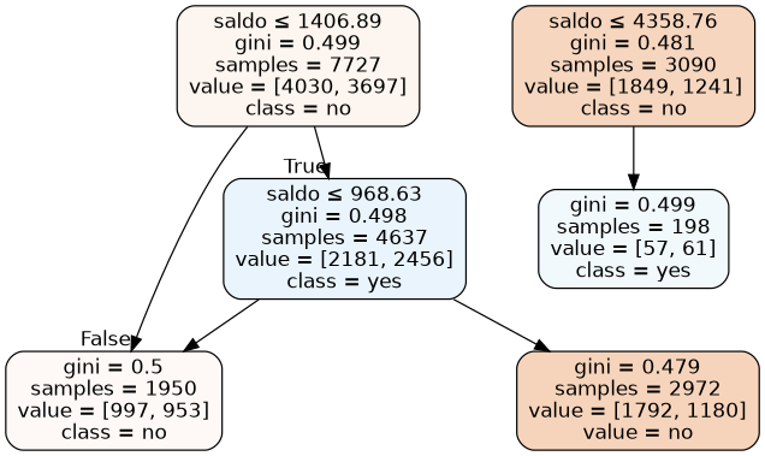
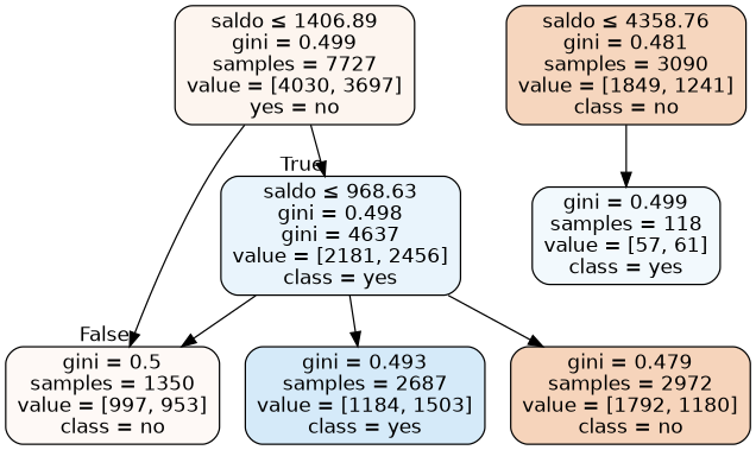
  digraph {
    node [color=black fontname=helvetica shape=box style="filled, rounded"]
    edge [fontname=helvetica]
-   n1 [fillcolor="#fdf5ef" label=<saldo &le; 1406.89<br/>gini = 0.499<br/>samples = 7727<br/>value = [4030, 3697]<br/>class = no>]
-   n2 [fillcolor="#e9f4fc" label=<saldo &le; 968.63<br/>gini = 0.498<br/>samples = 4637<br/>value = [2181, 2456]<br/>class = yes>]
-   n3 [fillcolor="#fef9f6" label=<gini = 0.5<br/>samples = 1950<br/>value = [997, 953]<br/>class = no>]
-   n5 [fillcolor="#f6d4bb" label=<gini = 0.479<br/>samples = 2972<br/>value = [1792, 1180]<br/>value = no>]
+   n1 [fillcolor="#fdf5ef" label=<saldo &le; 1406.89<br/>gini = 0.499<br/>samples = 7727<br/>value = [4030, 3697]<br/>yes = no>]
+   n2 [fillcolor="#e9f4fc" label=<saldo &le; 968.63<br/>gini = 0.498<br/>gini = 4637<br/>value = [2181, 2456]<br/>class = yes>]
+   n3 [fillcolor="#fef9f6" label=<gini = 0.5<br/>samples = 1350<br/>value = [997, 953]<br/>class = no>]
+   n4 [fillcolor="#d5eaf9" label=<gini = 0.493<br/>samples = 2687<br/>value = [1184, 1503]<br/>class = yes>]
+   n5 [fillcolor="#f6d4bb" label=<gini = 0.479<br/>samples = 2972<br/>value = [1792, 1180]<br/>class = no>]
    n6 [fillcolor="#f6d6be" label=<saldo &le; 4358.76<br/>gini = 0.481<br/>samples = 3090<br/>value = [1849, 1241]<br/>class = no>]
-   n7 [fillcolor="#f2f9fd" label=<gini = 0.499<br/>samples = 198<br/>value = [57, 61]<br/>class = yes>]
+   n7 [fillcolor="#f2f9fd" label=<gini = 0.499<br/>samples = 118<br/>value = [57, 61]<br/>class = yes>]
    n1 -> n2 [headlabel=True labelangle=45 labeldistance=2.5]
    n1 -> n3 [headlabel=False labelangle=-45 labeldistance=2.5]
    n2 -> n3
+   n2 -> n4
    n2 -> n5
    n6 -> n7
  }
